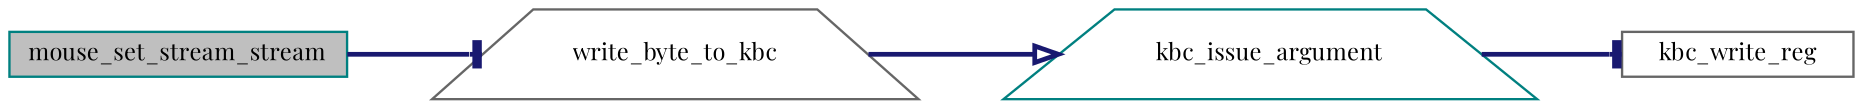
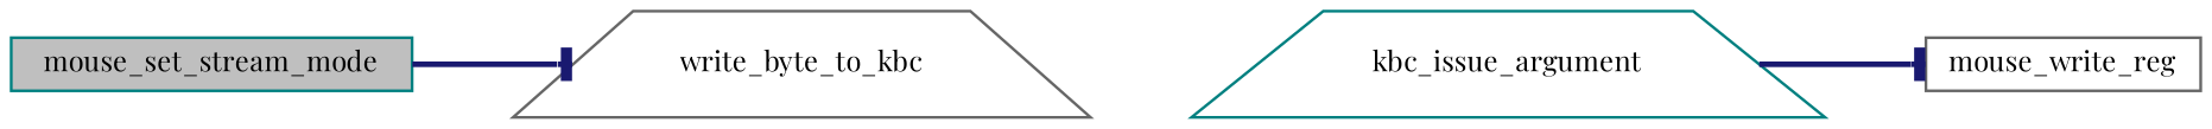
  digraph {
    fontname="Playfair Display"
    rankdir=LR
    node [color=teal fillcolor=white fontname="Playfair Display" fontsize=10 shape=box style=filled]
    edge [arrowhead=tee color=midnightblue fontname="Playfair Display" fontsize=10 labelfontname=Helvetica labelfontsize=10 style=bold]
-   n1 [fillcolor=grey75 fontcolor=black height=0.2 label=mouse_set_stream_stream width=0.4]
+   n1 [fillcolor=grey75 fontcolor=black height=0.2 label=mouse_set_stream_mode width=0.4]
    n2 [color=gray40 height=0.2 label=write_byte_to_kbc shape=trapezium width=0.4]
    n3 [height=0.2 label=kbc_issue_argument shape=trapezium width=0.4]
-   n4 [color=gray40 height=0.2 label=kbc_write_reg width=0.4]
+   n4 [color=gray40 height=0.2 label=mouse_write_reg width=0.4]
    n1 -> n2
-   n2 -> n3 [arrowhead=onormal]
    n3 -> n4
  }
